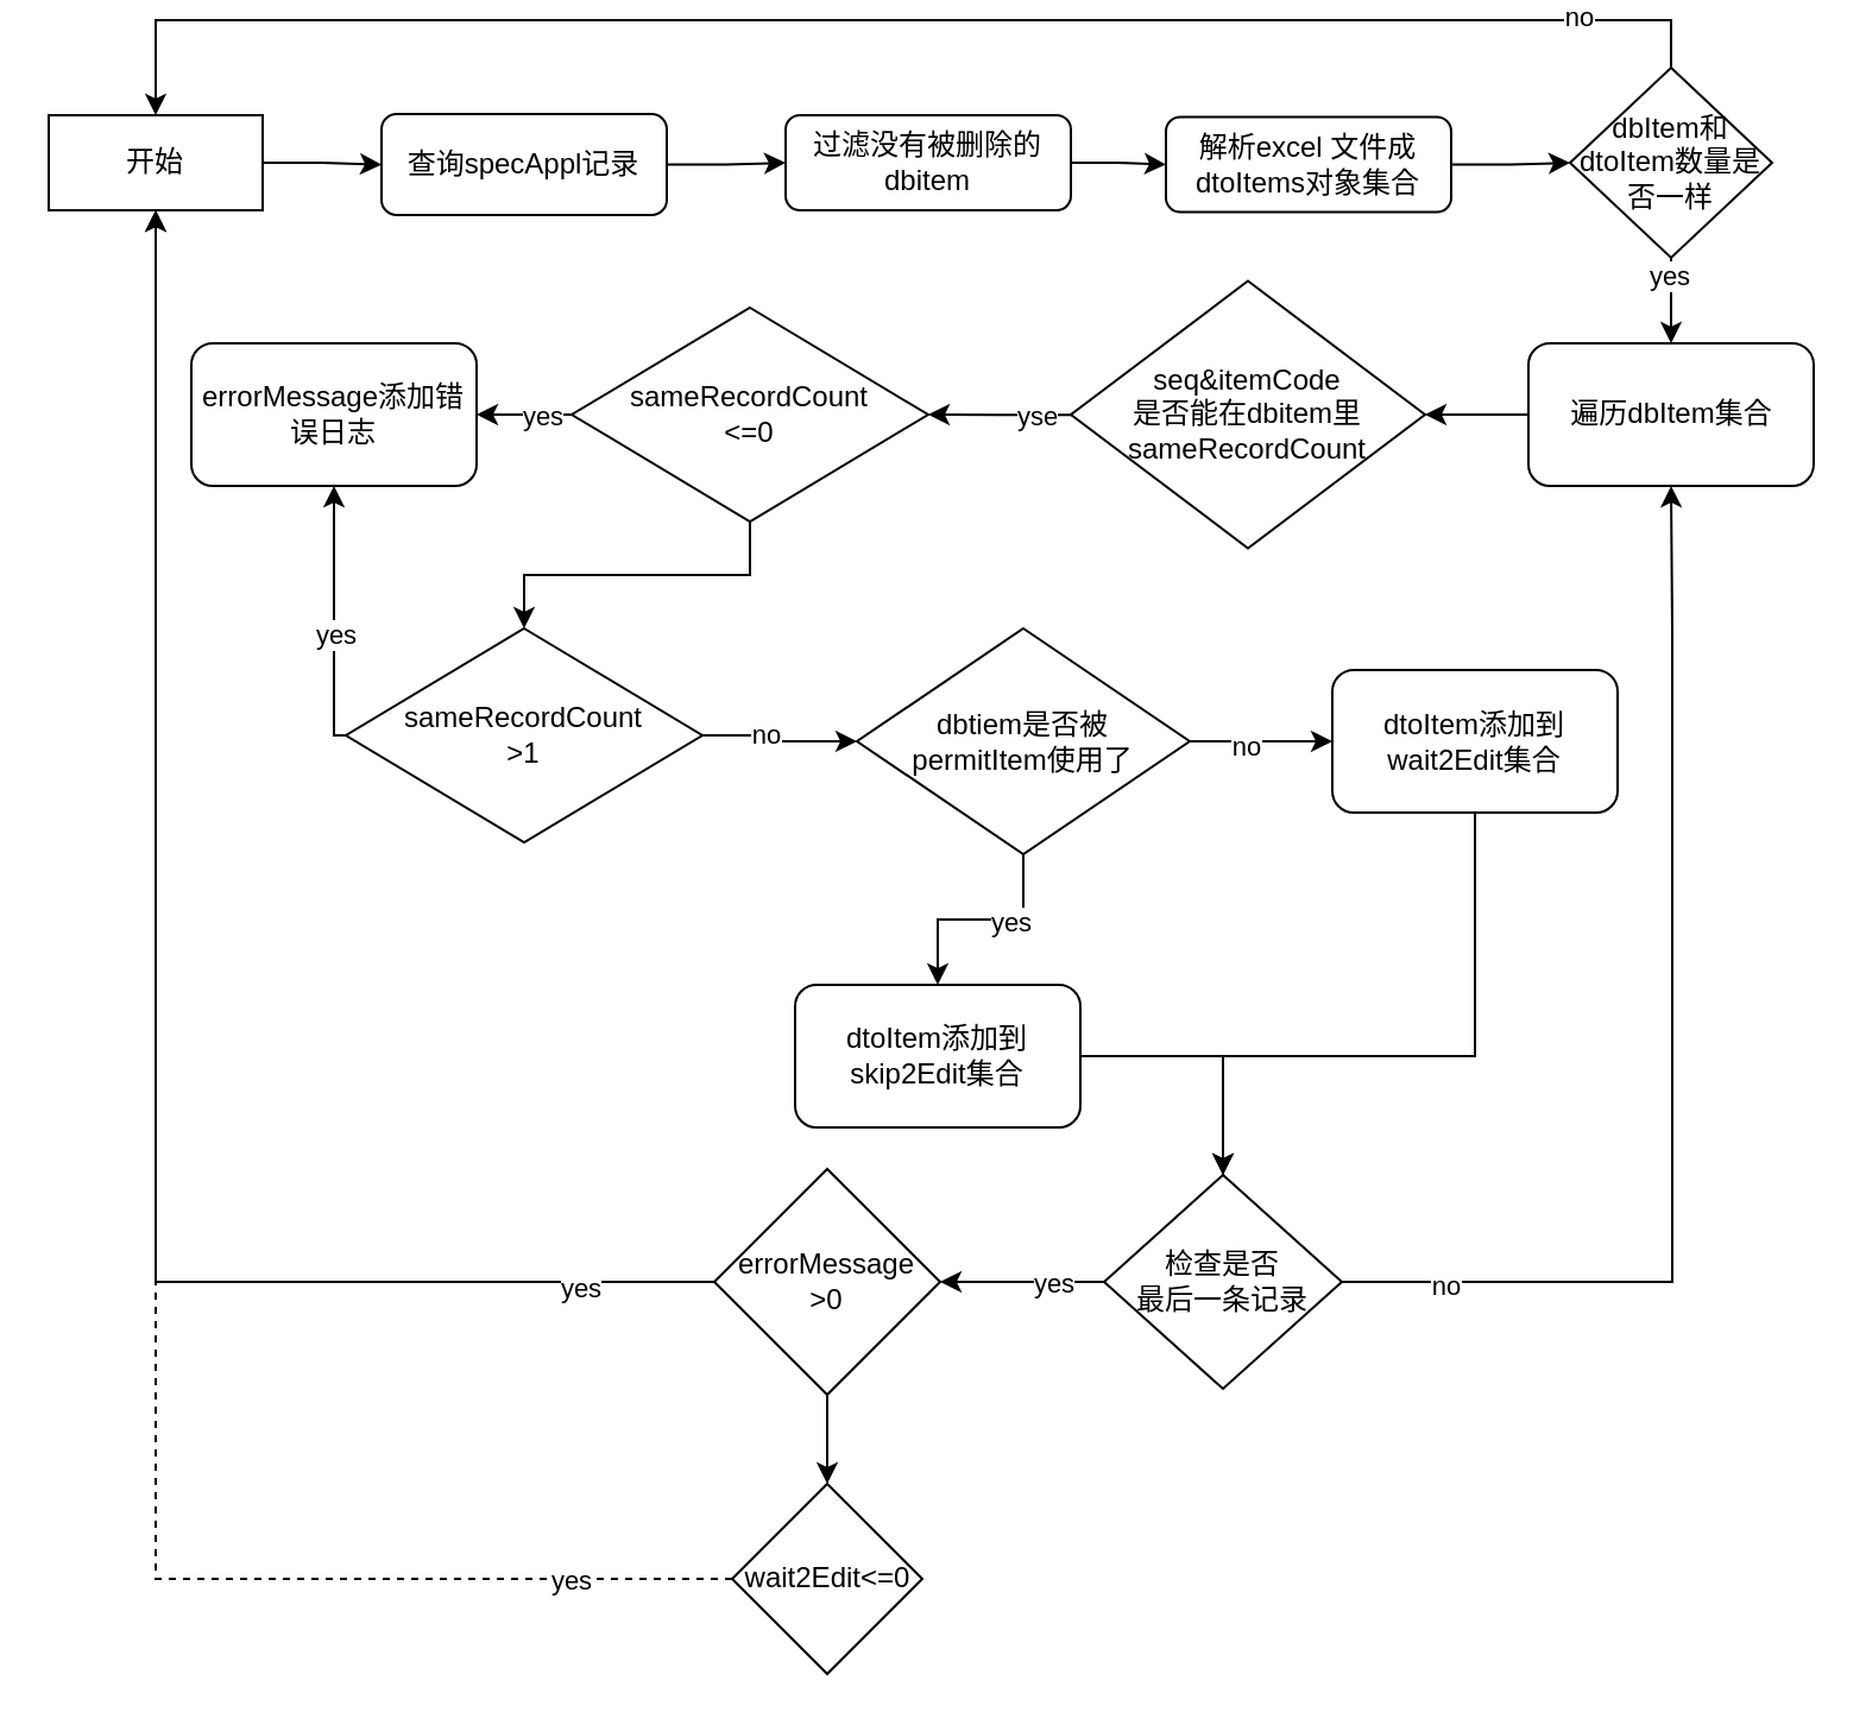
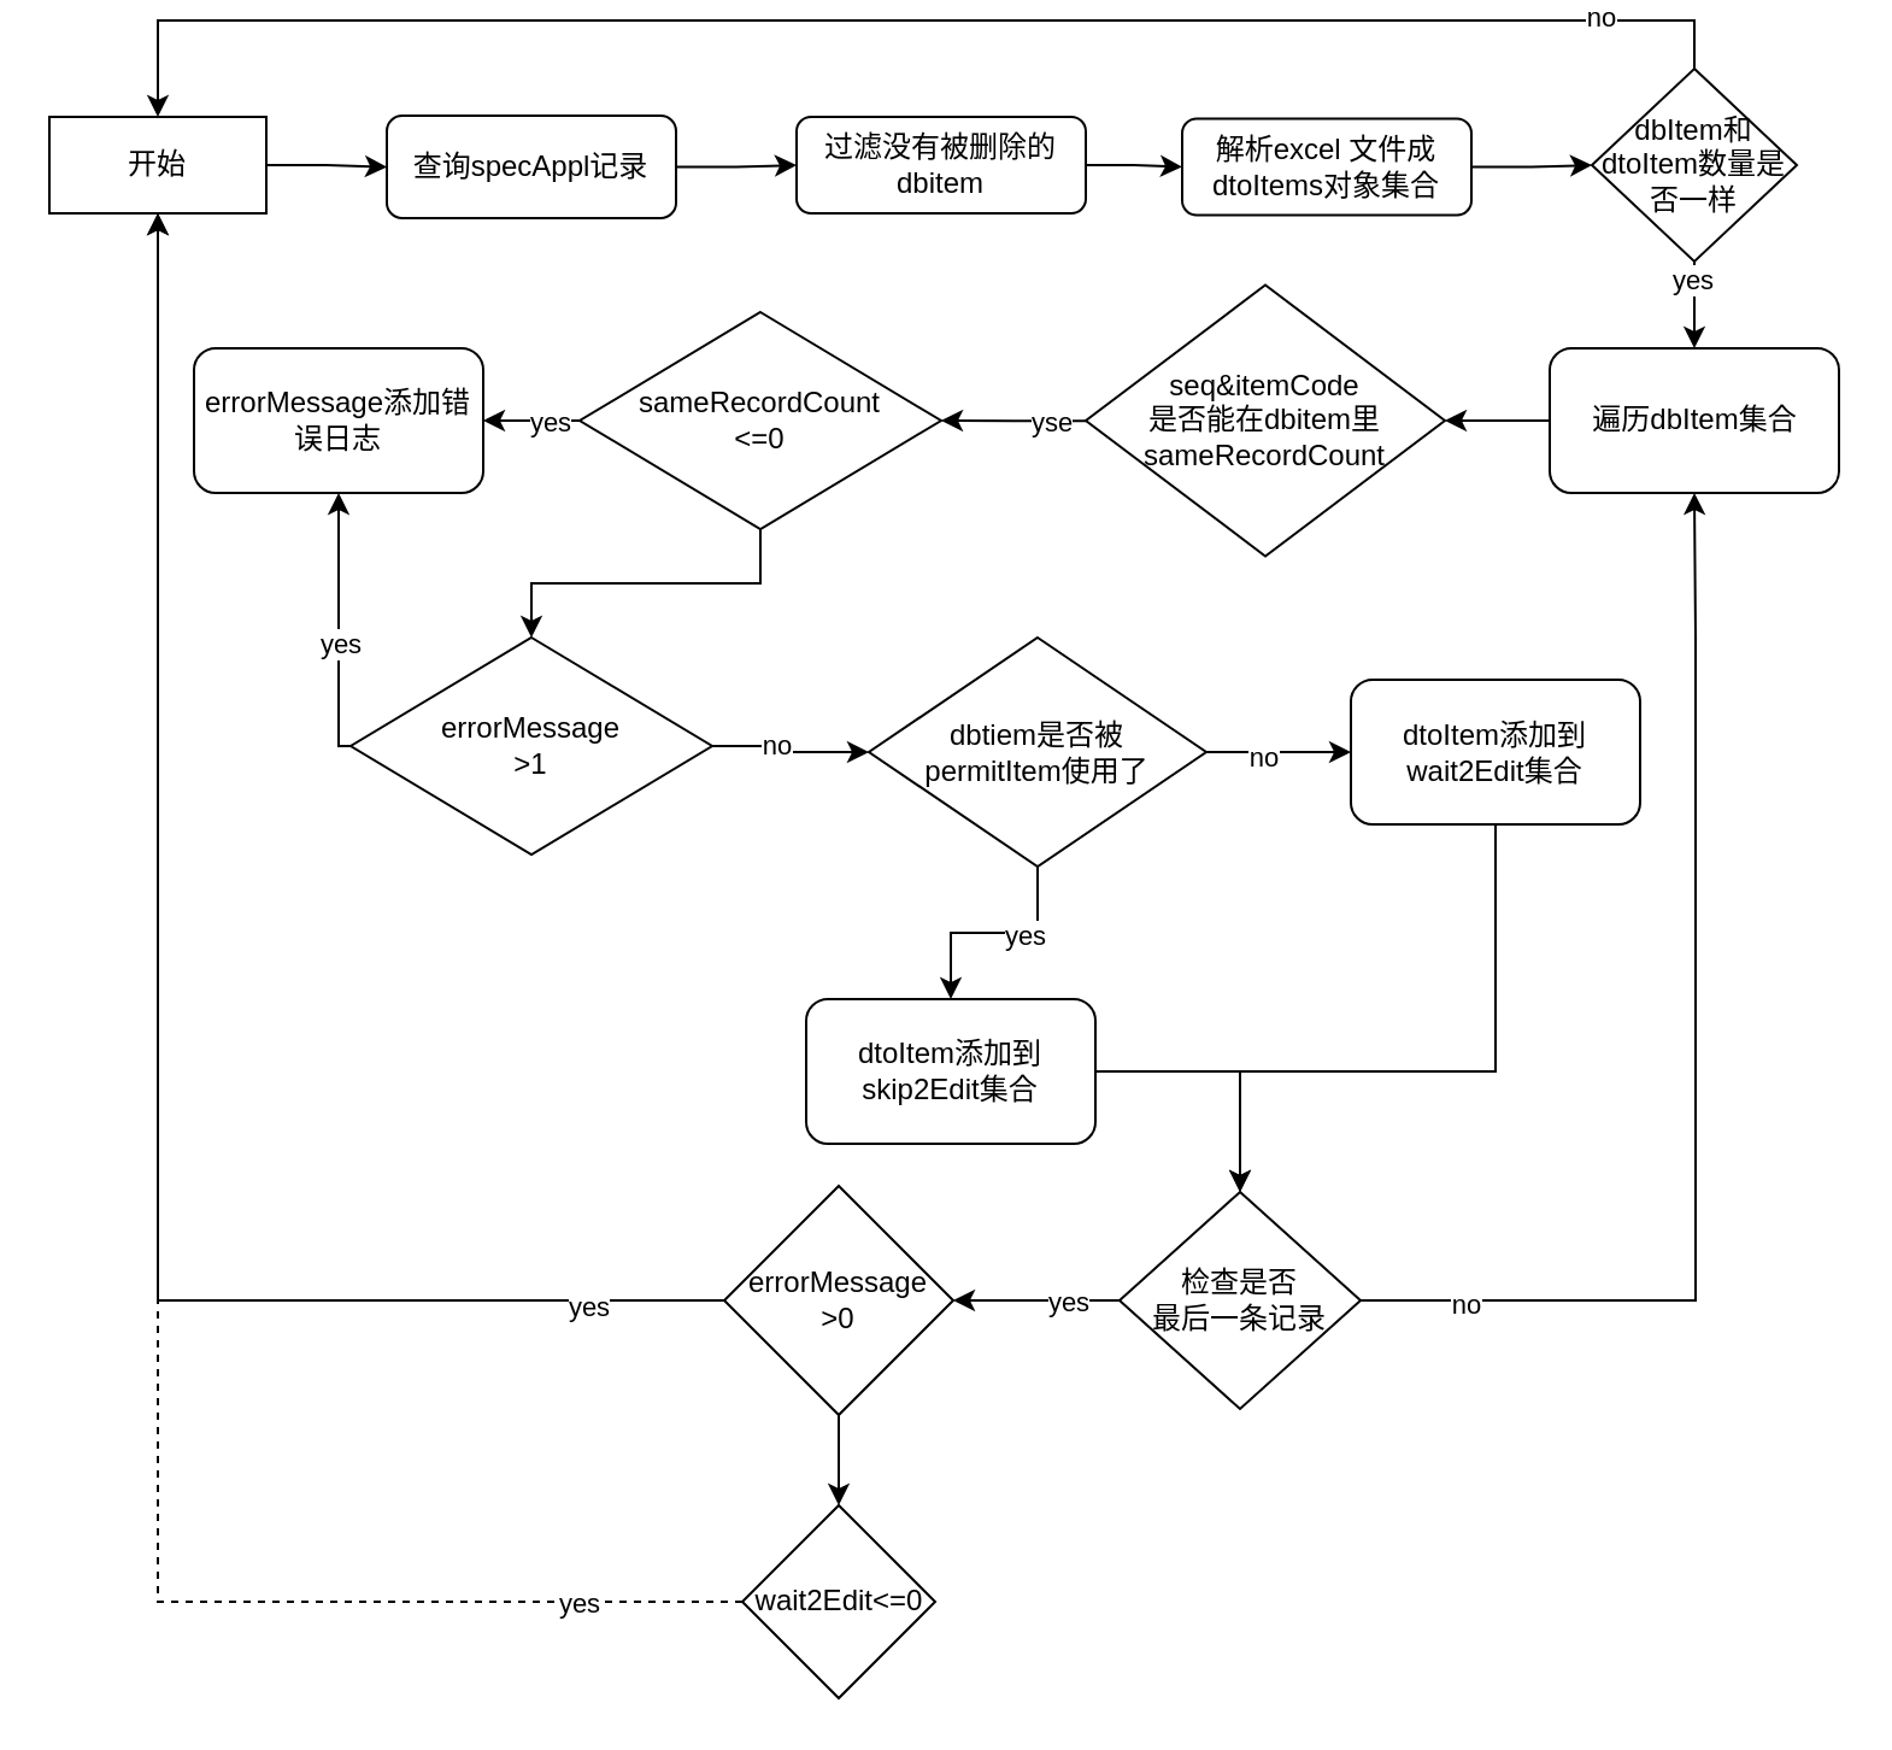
  <mxCell id="0" />
  <mxCell id="1" parent="0" />
  <mxCell id="2" value="" style="edgeStyle=orthogonalEdgeStyle;rounded=0;orthogonalLoop=1;jettySize=auto;html=1;" edge="1" parent="1" source="3" target="5"><mxGeometry relative="1" as="geometry" /></mxCell>
  <mxCell id="3" value="开始" style="whiteSpace=wrap;html=1;fontSize=12;glass=0;strokeWidth=1;shadow=0;rounded=0;" parent="1" vertex="1"><mxGeometry x="20" y="40" width="90" height="40" as="geometry" /></mxCell>
  <mxCell id="4" value="" style="edgeStyle=orthogonalEdgeStyle;rounded=0;orthogonalLoop=1;jettySize=auto;html=1;" edge="1" parent="1" source="5" target="7"><mxGeometry relative="1" as="geometry" /></mxCell>
  <mxCell id="5" value="查询specAppl记录" style="whiteSpace=wrap;html=1;rounded=1;glass=0;strokeWidth=1;shadow=0;" vertex="1" parent="1"><mxGeometry x="160" y="39.5" width="120" height="42.5" as="geometry" /></mxCell>
  <mxCell id="6" style="edgeStyle=orthogonalEdgeStyle;rounded=0;orthogonalLoop=1;jettySize=auto;html=1;exitX=1;exitY=0.5;exitDx=0;exitDy=0;entryX=0;entryY=0.5;entryDx=0;entryDy=0;" edge="1" parent="1" source="7" target="9"><mxGeometry relative="1" as="geometry" /></mxCell>
  <mxCell id="7" value="过滤没有被删除的dbitem" style="whiteSpace=wrap;html=1;rounded=1;glass=0;strokeWidth=1;shadow=0;" vertex="1" parent="1"><mxGeometry x="330" y="40" width="120" height="40" as="geometry" /></mxCell>
  <mxCell id="8" style="edgeStyle=orthogonalEdgeStyle;rounded=0;orthogonalLoop=1;jettySize=auto;html=1;exitX=1;exitY=0.5;exitDx=0;exitDy=0;entryX=0;entryY=0.5;entryDx=0;entryDy=0;" edge="1" parent="1" source="9" target="14"><mxGeometry relative="1" as="geometry" /></mxCell>
  <mxCell id="9" value="解析excel 文件成dtoItems对象集合" style="rounded=1;whiteSpace=wrap;html=1;fontSize=12;glass=0;strokeWidth=1;shadow=0;" vertex="1" parent="1"><mxGeometry x="490" y="40.75" width="120" height="40" as="geometry" /></mxCell>
  <mxCell id="10" style="edgeStyle=orthogonalEdgeStyle;rounded=0;orthogonalLoop=1;jettySize=auto;html=1;exitX=0.5;exitY=0;exitDx=0;exitDy=0;entryX=0.5;entryY=0;entryDx=0;entryDy=0;" edge="1" parent="1" source="14" target="3"><mxGeometry relative="1" as="geometry" /></mxCell>
  <mxCell id="11" value="no" style="edgeLabel;html=1;align=center;verticalAlign=middle;resizable=0;points=[];" vertex="1" connectable="0" parent="10"><mxGeometry x="-0.832" y="-2" relative="1" as="geometry"><mxPoint as="offset" /></mxGeometry></mxCell>
  <mxCell id="12" value="" style="edgeStyle=orthogonalEdgeStyle;rounded=0;orthogonalLoop=1;jettySize=auto;html=1;" edge="1" parent="1" source="14" target="16"><mxGeometry relative="1" as="geometry" /></mxCell>
  <mxCell id="13" value="yes" style="edgeLabel;html=1;align=center;verticalAlign=middle;resizable=0;points=[];" vertex="1" connectable="0" parent="12"><mxGeometry x="-0.68" y="-1" relative="1" as="geometry"><mxPoint as="offset" /></mxGeometry></mxCell>
  <mxCell id="14" value="&lt;div&gt;dbItem和&lt;/div&gt;&lt;div&gt;dtoItem数量是否一样&lt;br&gt;&lt;/div&gt;" style="rhombus;whiteSpace=wrap;html=1;" vertex="1" parent="1"><mxGeometry x="660" y="20" width="85" height="80" as="geometry" /></mxCell>
  <mxCell id="15" style="edgeStyle=orthogonalEdgeStyle;rounded=0;orthogonalLoop=1;jettySize=auto;html=1;exitX=0;exitY=0.5;exitDx=0;exitDy=0;entryX=1;entryY=0.5;entryDx=0;entryDy=0;" edge="1" parent="1" source="16" target="19"><mxGeometry relative="1" as="geometry" /></mxCell>
  <mxCell id="16" value="遍历dbItem集合" style="rounded=1;whiteSpace=wrap;html=1;" vertex="1" parent="1"><mxGeometry x="642.5" y="136" width="120" height="60" as="geometry" /></mxCell>
  <mxCell id="17" value="" style="edgeStyle=orthogonalEdgeStyle;rounded=0;orthogonalLoop=1;jettySize=auto;html=1;" edge="1" parent="1" source="19" target="23"><mxGeometry relative="1" as="geometry" /></mxCell>
  <mxCell id="18" value="yse" style="edgeLabel;html=1;align=center;verticalAlign=middle;resizable=0;points=[];" vertex="1" connectable="0" parent="17"><mxGeometry x="-0.697" y="1" relative="1" as="geometry"><mxPoint x="-6" y="-1" as="offset" /></mxGeometry></mxCell>
  <mxCell id="19" value="&lt;div&gt;seq&amp;amp;itemCode&lt;/div&gt;&lt;div&gt;是否能在dbitem里&lt;/div&gt;&lt;div&gt;sameRecordCount&lt;/div&gt;" style="rhombus;whiteSpace=wrap;html=1;" vertex="1" parent="1"><mxGeometry x="450" y="109.75" width="149" height="112.5" as="geometry" /></mxCell>
  <mxCell id="20" value="" style="edgeStyle=orthogonalEdgeStyle;rounded=0;orthogonalLoop=1;jettySize=auto;html=1;" edge="1" parent="1" source="23" target="24"><mxGeometry relative="1" as="geometry" /></mxCell>
  <mxCell id="21" value="yes" style="edgeLabel;html=1;align=center;verticalAlign=middle;resizable=0;points=[];" vertex="1" connectable="0" parent="20"><mxGeometry x="-0.68" relative="1" as="geometry"><mxPoint x="-7" as="offset" /></mxGeometry></mxCell>
  <mxCell id="22" style="edgeStyle=orthogonalEdgeStyle;rounded=0;orthogonalLoop=1;jettySize=auto;html=1;exitX=0.5;exitY=1;exitDx=0;exitDy=0;entryX=0.5;entryY=0;entryDx=0;entryDy=0;" edge="1" parent="1" source="23" target="29"><mxGeometry relative="1" as="geometry" /></mxCell>
  <mxCell id="23" value="&lt;div&gt;sameRecordCount&lt;/div&gt;&amp;lt;=0" style="rhombus;whiteSpace=wrap;html=1;" vertex="1" parent="1"><mxGeometry x="240" y="121" width="150" height="90" as="geometry" /></mxCell>
  <mxCell id="24" value="errorMessage添加错误日志" style="rounded=1;whiteSpace=wrap;html=1;" vertex="1" parent="1"><mxGeometry x="80" y="136" width="120" height="60" as="geometry" /></mxCell>
  <mxCell id="25" style="edgeStyle=orthogonalEdgeStyle;rounded=0;orthogonalLoop=1;jettySize=auto;html=1;exitX=0;exitY=0.5;exitDx=0;exitDy=0;" edge="1" parent="1" source="29" target="24"><mxGeometry relative="1" as="geometry"><Array as="points"><mxPoint x="140" y="301" /></Array></mxGeometry></mxCell>
  <mxCell id="26" value="yes" style="edgeLabel;html=1;align=center;verticalAlign=middle;resizable=0;points=[];" vertex="1" connectable="0" parent="25"><mxGeometry x="-0.553" relative="1" as="geometry"><mxPoint y="-23" as="offset" /></mxGeometry></mxCell>
  <mxCell id="27" value="" style="edgeStyle=orthogonalEdgeStyle;rounded=0;orthogonalLoop=1;jettySize=auto;html=1;entryX=0;entryY=0.5;entryDx=0;entryDy=0;" edge="1" parent="1" source="29" target="34"><mxGeometry relative="1" as="geometry"><mxPoint x="420" y="337.25" as="targetPoint" /></mxGeometry></mxCell>
  <mxCell id="28" value="no" style="edgeLabel;html=1;align=center;verticalAlign=middle;resizable=0;points=[];" vertex="1" connectable="0" parent="27"><mxGeometry x="-0.233" y="1" relative="1" as="geometry"><mxPoint as="offset" /></mxGeometry></mxCell>
- <mxCell id="29" value="&lt;div&gt;sameRecordCount&lt;/div&gt;&amp;gt;1" style="rhombus;whiteSpace=wrap;html=1;" vertex="1" parent="1"><mxGeometry x="145" y="256" width="150" height="90" as="geometry" /></mxCell>
+ <mxCell id="29" value="&lt;div&gt;errorMessage&lt;/div&gt;&amp;gt;1" style="rhombus;whiteSpace=wrap;html=1;" vertex="1" parent="1"><mxGeometry x="145" y="256" width="150" height="90" as="geometry" /></mxCell>
  <mxCell id="30" value="" style="edgeStyle=orthogonalEdgeStyle;rounded=0;orthogonalLoop=1;jettySize=auto;html=1;" edge="1" parent="1" source="34" target="36"><mxGeometry relative="1" as="geometry" /></mxCell>
  <mxCell id="31" value="yes" style="edgeLabel;html=1;align=center;verticalAlign=middle;resizable=0;points=[];" vertex="1" connectable="0" parent="30"><mxGeometry x="-0.272" relative="1" as="geometry"><mxPoint y="1" as="offset" /></mxGeometry></mxCell>
  <mxCell id="32" value="" style="edgeStyle=orthogonalEdgeStyle;rounded=0;orthogonalLoop=1;jettySize=auto;html=1;" edge="1" parent="1" source="34" target="38"><mxGeometry relative="1" as="geometry" /></mxCell>
  <mxCell id="33" value="no" style="edgeLabel;html=1;align=center;verticalAlign=middle;resizable=0;points=[];" vertex="1" connectable="0" parent="32"><mxGeometry x="-0.218" y="-2" relative="1" as="geometry"><mxPoint as="offset" /></mxGeometry></mxCell>
  <mxCell id="34" value="&lt;div&gt;dbtiem是否被&lt;/div&gt;&lt;div&gt;permitItem使用了&lt;/div&gt;" style="rhombus;whiteSpace=wrap;html=1;" vertex="1" parent="1"><mxGeometry x="360" y="256" width="140" height="95" as="geometry" /></mxCell>
  <mxCell id="35" value="" style="edgeStyle=orthogonalEdgeStyle;rounded=0;orthogonalLoop=1;jettySize=auto;html=1;" edge="1" parent="1" source="36" target="43"><mxGeometry relative="1" as="geometry" /></mxCell>
  <mxCell id="36" value="dtoItem添加到skip2Edit集合" style="rounded=1;whiteSpace=wrap;html=1;" vertex="1" parent="1"><mxGeometry x="334" y="406" width="120" height="60" as="geometry" /></mxCell>
  <mxCell id="37" style="edgeStyle=orthogonalEdgeStyle;rounded=0;orthogonalLoop=1;jettySize=auto;html=1;exitX=0.5;exitY=1;exitDx=0;exitDy=0;entryX=0.5;entryY=0;entryDx=0;entryDy=0;" edge="1" parent="1" source="38" target="43"><mxGeometry relative="1" as="geometry"><Array as="points"><mxPoint x="570" y="436" /><mxPoint x="540" y="436" /></Array></mxGeometry></mxCell>
  <mxCell id="38" value="dtoItem添加到wait2Edit集合" style="rounded=1;whiteSpace=wrap;html=1;" vertex="1" parent="1"><mxGeometry x="560" y="273.5" width="120" height="60" as="geometry" /></mxCell>
  <mxCell id="39" style="edgeStyle=orthogonalEdgeStyle;rounded=0;orthogonalLoop=1;jettySize=auto;html=1;exitX=1;exitY=0.5;exitDx=0;exitDy=0;entryX=0.5;entryY=1;entryDx=0;entryDy=0;" edge="1" parent="1" source="43" target="16"><mxGeometry relative="1" as="geometry"><Array as="points"><mxPoint x="703" y="531" /><mxPoint x="703" y="256" /></Array></mxGeometry></mxCell>
  <mxCell id="40" value="no" style="edgeLabel;html=1;align=center;verticalAlign=middle;resizable=0;points=[];" vertex="1" connectable="0" parent="39"><mxGeometry x="-0.82" y="-1" relative="1" as="geometry"><mxPoint as="offset" /></mxGeometry></mxCell>
  <mxCell id="41" value="" style="edgeStyle=orthogonalEdgeStyle;rounded=0;orthogonalLoop=1;jettySize=auto;html=1;entryX=1;entryY=0.5;entryDx=0;entryDy=0;" edge="1" parent="1" source="43" target="47"><mxGeometry relative="1" as="geometry"><mxPoint x="360" y="531" as="targetPoint" /></mxGeometry></mxCell>
  <mxCell id="42" value="yes" style="edgeLabel;html=1;align=center;verticalAlign=middle;resizable=0;points=[];" vertex="1" connectable="0" parent="41"><mxGeometry x="-0.744" relative="1" as="geometry"><mxPoint x="-13" as="offset" /></mxGeometry></mxCell>
  <mxCell id="43" value="&lt;div&gt;检查是否&lt;/div&gt;&lt;div&gt;最后一条记录&lt;br&gt;&lt;/div&gt;" style="rhombus;whiteSpace=wrap;html=1;" vertex="1" parent="1"><mxGeometry x="464" y="486" width="100" height="90" as="geometry" /></mxCell>
  <mxCell id="44" style="edgeStyle=orthogonalEdgeStyle;rounded=0;orthogonalLoop=1;jettySize=auto;html=1;exitX=0;exitY=0.5;exitDx=0;exitDy=0;entryX=0.5;entryY=1;entryDx=0;entryDy=0;" edge="1" parent="1" source="47" target="3"><mxGeometry relative="1" as="geometry" /></mxCell>
  <mxCell id="45" value="yes" style="edgeLabel;html=1;align=center;verticalAlign=middle;resizable=0;points=[];" vertex="1" connectable="0" parent="44"><mxGeometry x="-0.834" y="2" relative="1" as="geometry"><mxPoint as="offset" /></mxGeometry></mxCell>
  <mxCell id="46" value="" style="edgeStyle=orthogonalEdgeStyle;rounded=0;orthogonalLoop=1;jettySize=auto;html=1;" edge="1" parent="1" source="47" target="50"><mxGeometry relative="1" as="geometry" /></mxCell>
  <mxCell id="47" value="&lt;div&gt;errorMessage&lt;/div&gt;&amp;gt;0" style="rhombus;whiteSpace=wrap;html=1;" vertex="1" parent="1"><mxGeometry x="300" y="483.5" width="95" height="95" as="geometry" /></mxCell>
  <mxCell id="48" style="edgeStyle=orthogonalEdgeStyle;rounded=0;orthogonalLoop=1;jettySize=auto;html=1;exitX=0;exitY=0.5;exitDx=0;exitDy=0;dashed=1;" edge="1" parent="1" source="50" target="3"><mxGeometry relative="1" as="geometry" /></mxCell>
  <mxCell id="49" value="yes" style="edgeLabel;html=1;align=center;verticalAlign=middle;resizable=0;points=[];" vertex="1" connectable="0" parent="48"><mxGeometry x="-0.93" y="1" relative="1" as="geometry"><mxPoint x="-39" y="-1" as="offset" /></mxGeometry></mxCell>
  <mxCell id="50" value="wait2Edit&amp;lt;=0" style="rhombus;whiteSpace=wrap;html=1;" vertex="1" parent="1"><mxGeometry x="307.5" y="616" width="80" height="80" as="geometry" /></mxCell>
